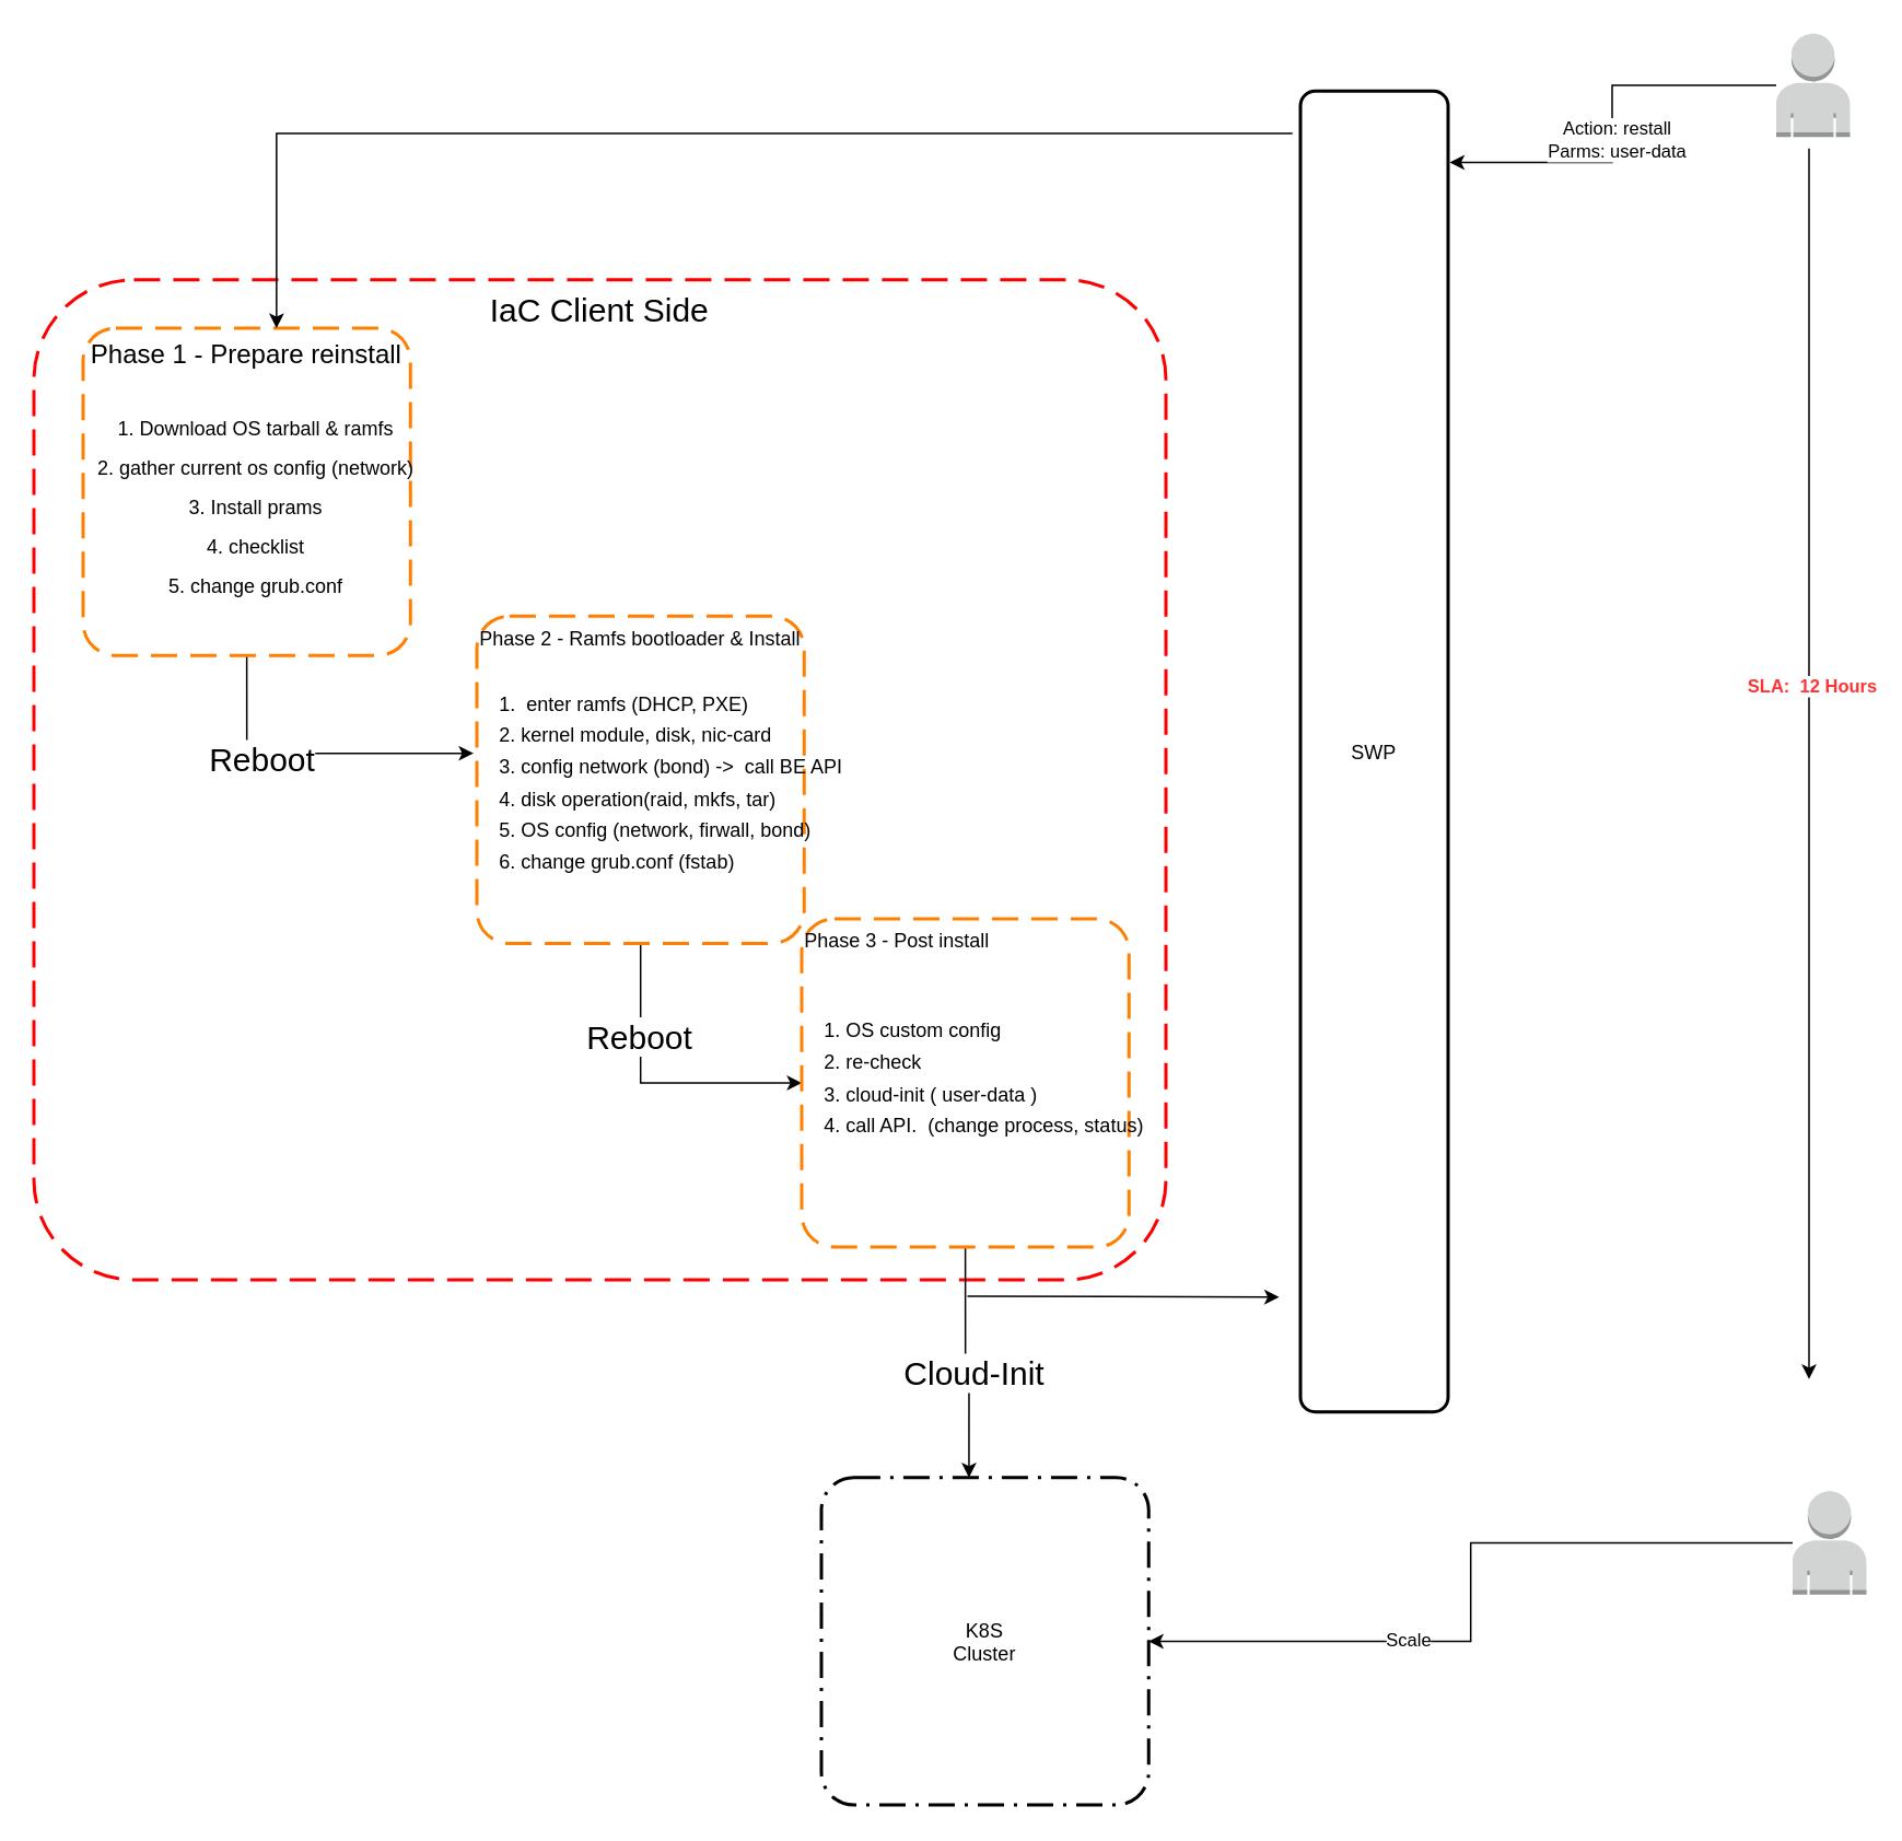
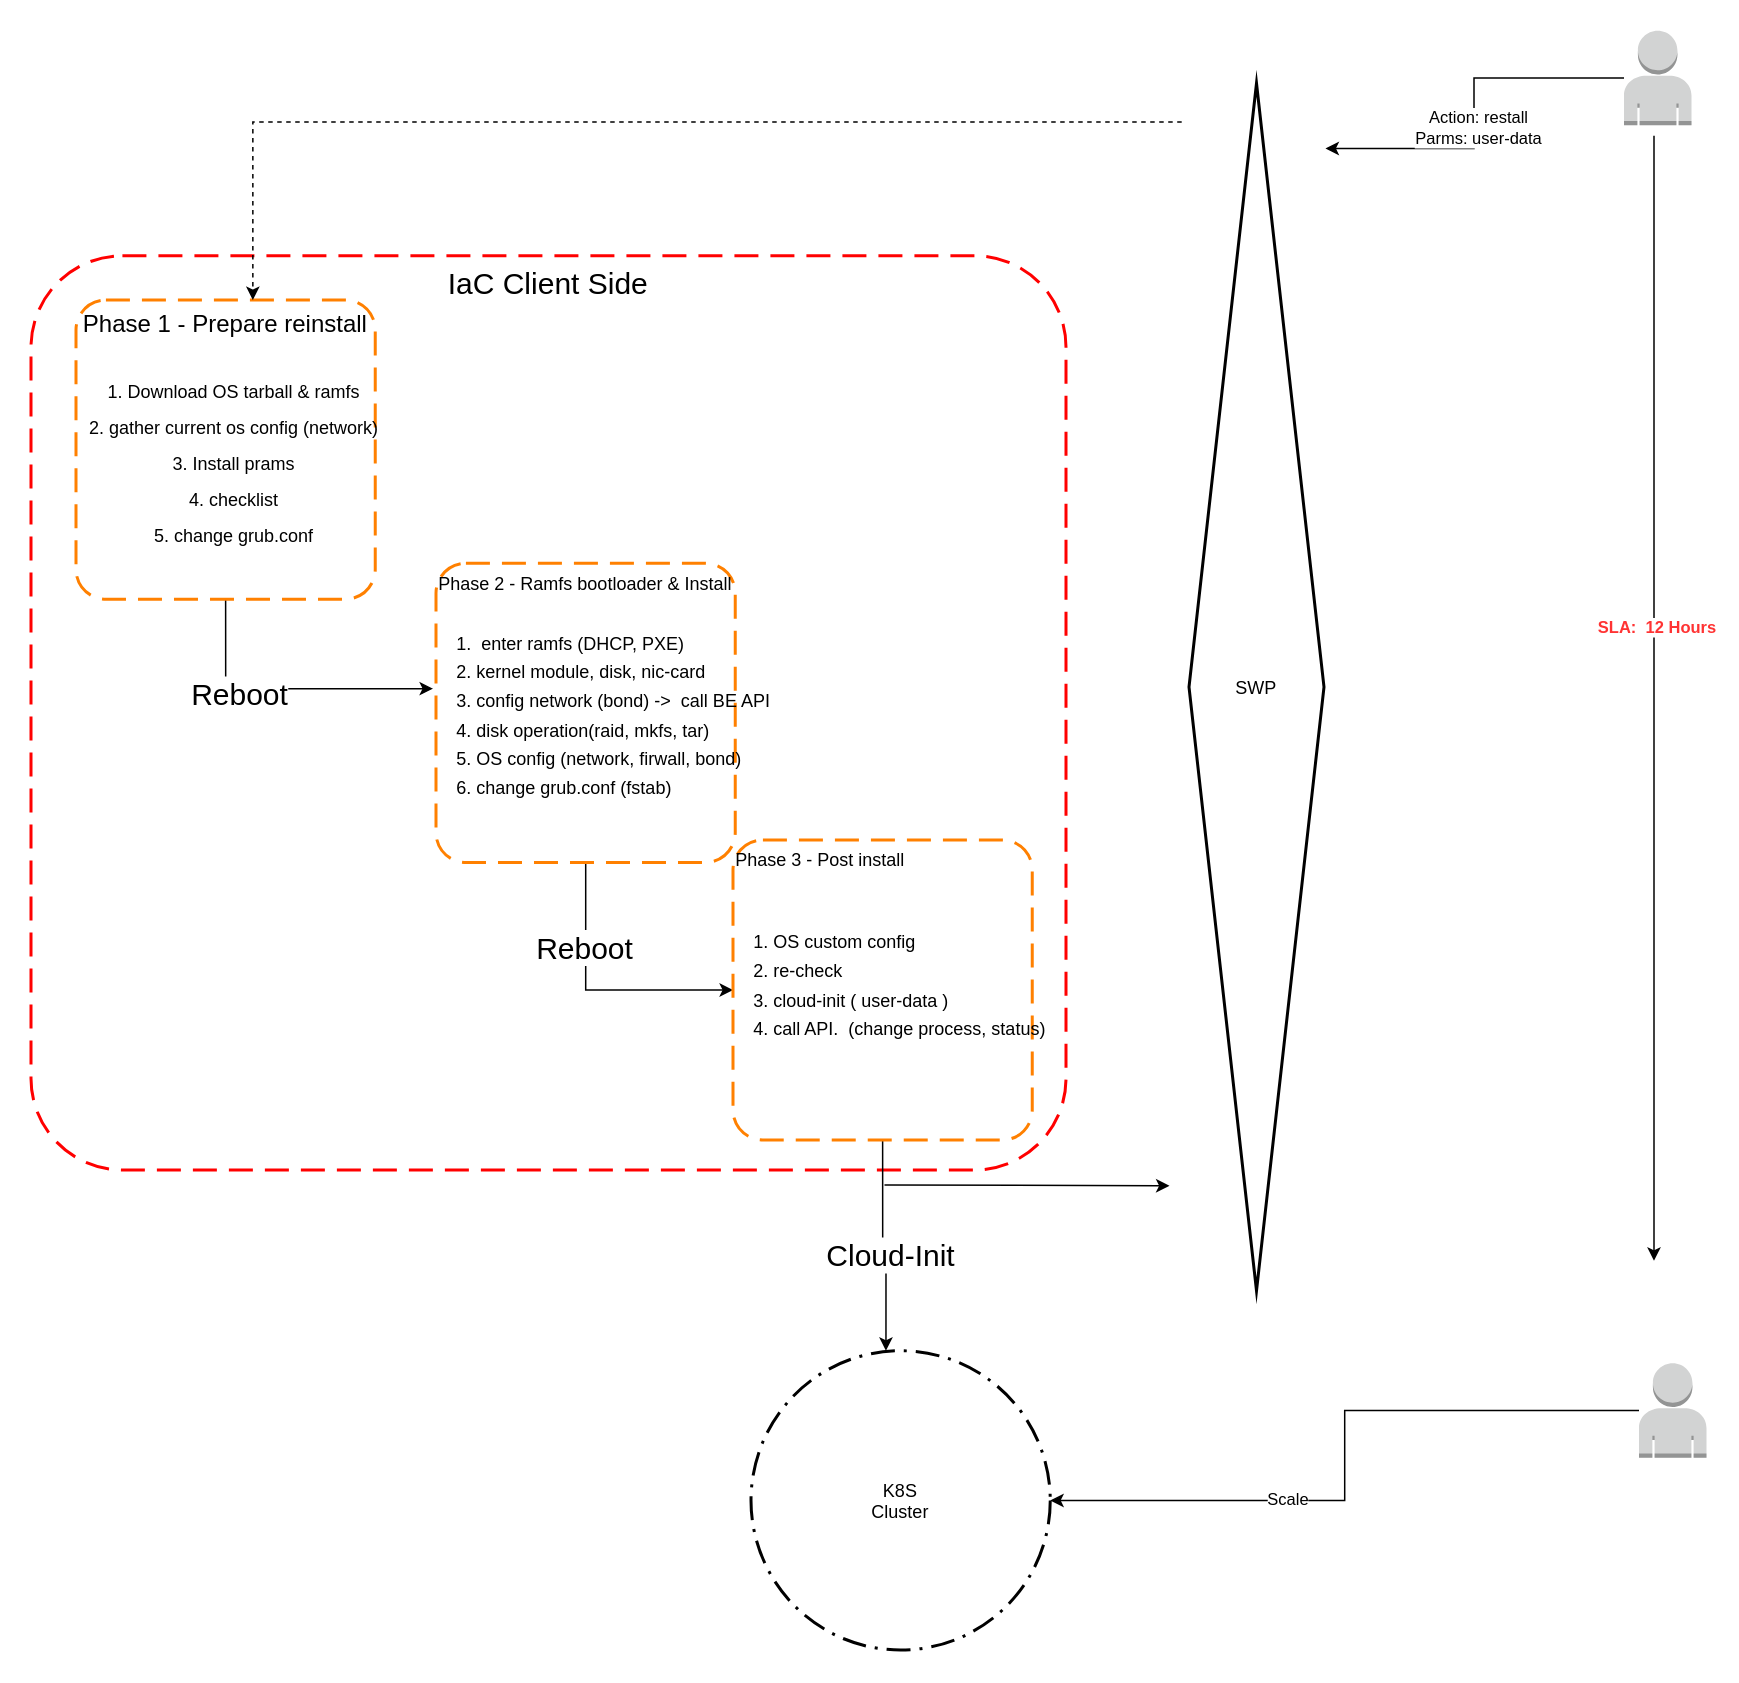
  <mxCell id="0" />
  <mxCell id="1" parent="0" />
  <mxCell id="2" value="IaC Client Side" style="rounded=1;arcSize=10;dashed=1;strokeColor=#ff0000;fillColor=none;gradientColor=none;dashPattern=8 4;strokeWidth=2;verticalAlign=top;fontSize=20;" parent="1" vertex="1"><mxGeometry x="20" y="170" width="690" height="609.5" as="geometry" /></mxCell>
  <mxCell id="3" style="edgeStyle=orthogonalEdgeStyle;rounded=0;orthogonalLoop=1;jettySize=auto;html=1;entryX=0;entryY=0.5;entryDx=0;entryDy=0;fontSize=20;" parent="1" source="5" target="11" edge="1"><mxGeometry relative="1" as="geometry" /></mxCell>
  <mxCell id="4" value="Reboot" style="edgeLabel;html=1;align=center;verticalAlign=middle;resizable=0;points=[];fontSize=20;" parent="3" vertex="1" connectable="0"><mxGeometry x="-0.388" y="-1" relative="1" as="geometry"><mxPoint as="offset" /></mxGeometry></mxCell>
  <mxCell id="5" value="Phase 2 - Ramfs bootloader &amp; Install&#10;" style="rounded=1;arcSize=10;dashed=1;strokeColor=#FF8000;fillColor=none;gradientColor=none;dashPattern=8 4;strokeWidth=2;verticalAlign=top;" parent="1" vertex="1"><mxGeometry x="290" y="375" width="199.5" height="199.5" as="geometry" /></mxCell>
  <mxCell id="6" style="edgeStyle=orthogonalEdgeStyle;rounded=0;orthogonalLoop=1;jettySize=auto;html=1;entryX=-0.01;entryY=0.419;entryDx=0;entryDy=0;entryPerimeter=0;fontSize=20;exitX=0.5;exitY=1;exitDx=0;exitDy=0;" parent="1" source="8" target="5" edge="1"><mxGeometry relative="1" as="geometry" /></mxCell>
  <mxCell id="7" value="Reboot" style="edgeLabel;html=1;align=center;verticalAlign=middle;resizable=0;points=[];fontSize=20;" parent="6" vertex="1" connectable="0"><mxGeometry x="-0.315" y="-3" relative="1" as="geometry"><mxPoint as="offset" /></mxGeometry></mxCell>
  <mxCell id="8" value="Phase 1 - Prepare reinstall&#10;" style="rounded=1;arcSize=10;dashed=1;strokeColor=#FF8000;fillColor=none;gradientColor=none;dashPattern=8 4;strokeWidth=2;verticalAlign=top;fontSize=16;" parent="1" vertex="1"><mxGeometry x="50" y="199.5" width="199.5" height="199.5" as="geometry" /></mxCell>
  <mxCell id="9" style="edgeStyle=orthogonalEdgeStyle;rounded=0;orthogonalLoop=1;jettySize=auto;html=1;fontSize=20;exitX=0.5;exitY=1;exitDx=0;exitDy=0;entryX=0.451;entryY=0;entryDx=0;entryDy=0;entryPerimeter=0;" parent="1" source="11" target="12" edge="1"><mxGeometry relative="1" as="geometry"><mxPoint x="762" y="770" as="targetPoint" /></mxGeometry></mxCell>
  <mxCell id="10" value="Cloud-Init" style="edgeLabel;html=1;align=center;verticalAlign=middle;resizable=0;points=[];fontSize=20;" parent="9" vertex="1" connectable="0"><mxGeometry x="0.092" y="3" relative="1" as="geometry"><mxPoint as="offset" /></mxGeometry></mxCell>
  <mxCell id="11" value="Phase 3 - Post install&#10;" style="rounded=1;arcSize=10;dashed=1;strokeColor=#FF8000;fillColor=none;gradientColor=none;dashPattern=8 4;strokeWidth=2;align=left;verticalAlign=top;" parent="1" vertex="1"><mxGeometry x="488" y="559.5" width="199.5" height="200" as="geometry" /></mxCell>
- <mxCell id="12" value="K8S&#10;Cluster" style="rounded=1;arcSize=10;dashed=1;fillColor=none;gradientColor=none;dashPattern=8 3 1 3;strokeWidth=2;" parent="1" vertex="1"><mxGeometry x="500" y="900" width="199.5" height="199.5" as="geometry" /></mxCell>
+ <mxCell id="12" value="K8S&#10;Cluster" style="ellipse;arcSize=10;dashed=1;fillColor=none;gradientColor=none;dashPattern=8 3 1 3;strokeWidth=2;" parent="1" vertex="1"><mxGeometry x="500" y="900" width="199.5" height="199.5" as="geometry" /></mxCell>
  <mxCell id="13" style="edgeStyle=orthogonalEdgeStyle;rounded=0;orthogonalLoop=1;jettySize=auto;html=1;entryX=1.011;entryY=0.054;entryDx=0;entryDy=0;entryPerimeter=0;" parent="1" source="15" target="17" edge="1"><mxGeometry relative="1" as="geometry"><mxPoint x="772" y="52" as="targetPoint" /></mxGeometry></mxCell>
  <mxCell id="14" value="Action: restall&lt;br&gt;Parms: user-data" style="edgeLabel;html=1;align=center;verticalAlign=middle;resizable=0;points=[];" parent="13" vertex="1" connectable="0"><mxGeometry x="0.082" y="2" relative="1" as="geometry"><mxPoint as="offset" /></mxGeometry></mxCell>
  <mxCell id="15" value="" style="outlineConnect=0;dashed=0;verticalLabelPosition=bottom;verticalAlign=top;align=center;html=1;shape=mxgraph.aws3.user;fillColor=#D2D3D3;gradientColor=none;" parent="1" vertex="1"><mxGeometry x="1082" y="20" width="45" height="63" as="geometry" /></mxCell>
- <mxCell id="16" style="edgeStyle=orthogonalEdgeStyle;rounded=0;orthogonalLoop=1;jettySize=auto;html=1;entryX=0.591;entryY=0;entryDx=0;entryDy=0;entryPerimeter=0;exitX=-0.054;exitY=0.032;exitDx=0;exitDy=0;exitPerimeter=0;" parent="1" source="17" target="8" edge="1"><mxGeometry relative="1" as="geometry"><Array as="points"><mxPoint x="168" y="81" /></Array></mxGeometry></mxCell>
- <mxCell id="17" value="SWP" style="rounded=1;arcSize=10;dashed=0;fillColor=none;gradientColor=none;strokeWidth=2;" parent="1" vertex="1"><mxGeometry x="792" y="55" width="90" height="805" as="geometry" /></mxCell>
+ <mxCell id="16" style="edgeStyle=orthogonalEdgeStyle;rounded=0;orthogonalLoop=1;jettySize=auto;html=1;entryX=0.591;entryY=0;entryDx=0;entryDy=0;entryPerimeter=0;exitX=-0.054;exitY=0.032;exitDx=0;exitDy=0;exitPerimeter=0;dashed=1;" parent="1" source="17" target="8" edge="1"><mxGeometry relative="1" as="geometry"><Array as="points"><mxPoint x="168" y="81" /></Array></mxGeometry></mxCell>
+ <mxCell id="17" value="SWP" style="rhombus;arcSize=10;dashed=0;fillColor=none;gradientColor=none;strokeWidth=2;" parent="1" vertex="1"><mxGeometry x="792" y="55" width="90" height="805" as="geometry" /></mxCell>
  <mxCell id="18" value="" style="edgeStyle=orthogonalEdgeStyle;rounded=0;orthogonalLoop=1;jettySize=auto;html=1;" parent="1" source="20" target="12" edge="1"><mxGeometry relative="1" as="geometry" /></mxCell>
  <mxCell id="19" value="Scale" style="edgeLabel;html=1;align=center;verticalAlign=middle;resizable=0;points=[];" parent="18" vertex="1" connectable="0"><mxGeometry x="0.304" y="-1" relative="1" as="geometry"><mxPoint as="offset" /></mxGeometry></mxCell>
  <mxCell id="20" value="" style="outlineConnect=0;dashed=0;verticalLabelPosition=bottom;verticalAlign=top;align=center;html=1;shape=mxgraph.aws3.user;fillColor=#D2D3D3;gradientColor=none;" parent="1" vertex="1"><mxGeometry x="1092" y="908.25" width="45" height="63" as="geometry" /></mxCell>
  <mxCell id="21" value="" style="endArrow=classic;html=1;rounded=0;" parent="1" edge="1"><mxGeometry width="50" height="50" relative="1" as="geometry"><mxPoint x="1102" y="90" as="sourcePoint" /><mxPoint x="1102" y="840" as="targetPoint" /></mxGeometry></mxCell>
  <mxCell id="22" value="&lt;font color=&quot;#ff3333&quot;&gt;&lt;b&gt;SLA:&amp;nbsp; 12 Hours&lt;/b&gt;&lt;/font&gt;" style="edgeLabel;html=1;align=center;verticalAlign=middle;resizable=0;points=[];" parent="21" vertex="1" connectable="0"><mxGeometry x="-0.128" y="1" relative="1" as="geometry"><mxPoint as="offset" /></mxGeometry></mxCell>
  <mxCell id="23" value="" style="endArrow=classic;html=1;rounded=0;fontSize=20;" parent="1" edge="1"><mxGeometry width="50" height="50" relative="1" as="geometry"><mxPoint x="589" y="789.5" as="sourcePoint" /><mxPoint x="779" y="790" as="targetPoint" /></mxGeometry></mxCell>
  <mxCell id="24" value="&lt;span style=&quot;color: rgb(0 , 0 , 0) ; font-size: 12px&quot;&gt;1. Download OS tarball &amp;amp; ramfs&lt;/span&gt;&lt;br style=&quot;padding: 0px ; margin: 0px ; color: rgb(0 , 0 , 0) ; font-size: 12px&quot;&gt;&lt;span style=&quot;color: rgb(0 , 0 , 0) ; font-size: 12px&quot;&gt;2. gather current os config (network)&lt;/span&gt;&lt;br style=&quot;padding: 0px ; margin: 0px ; color: rgb(0 , 0 , 0) ; font-size: 12px&quot;&gt;&lt;span style=&quot;color: rgb(0 , 0 , 0) ; font-size: 12px&quot;&gt;3. Install prams&lt;/span&gt;&lt;br style=&quot;padding: 0px ; margin: 0px ; color: rgb(0 , 0 , 0) ; font-size: 12px&quot;&gt;&lt;span style=&quot;color: rgb(0 , 0 , 0) ; font-size: 12px&quot;&gt;4. checklist&lt;/span&gt;&lt;br style=&quot;padding: 0px ; margin: 0px ; color: rgb(0 , 0 , 0) ; font-size: 12px&quot;&gt;&lt;span style=&quot;color: rgb(0 , 0 , 0) ; font-size: 12px&quot;&gt;5. change grub.conf&lt;/span&gt;" style="text;html=1;align=center;verticalAlign=middle;resizable=0;points=[];autosize=1;strokeColor=none;fillColor=none;fontSize=20;fontColor=#FF3333;" parent="1" vertex="1"><mxGeometry x="50" y="235" width="210" height="140" as="geometry" /></mxCell>
  <mxCell id="25" value="&lt;span style=&quot;color: rgb(0 , 0 , 0) ; font-size: 12px&quot;&gt;1.&amp;nbsp; enter ramfs (DHCP, PXE)&lt;/span&gt;&lt;br style=&quot;padding: 0px ; margin: 0px ; color: rgb(0 , 0 , 0) ; font-size: 12px&quot;&gt;&lt;span style=&quot;color: rgb(0 , 0 , 0) ; font-size: 12px&quot;&gt;2. kernel module, disk, nic-card&lt;/span&gt;&lt;br style=&quot;padding: 0px ; margin: 0px ; color: rgb(0 , 0 , 0) ; font-size: 12px&quot;&gt;&lt;span style=&quot;color: rgb(0 , 0 , 0) ; font-size: 12px&quot;&gt;3. config network (bond) -&amp;gt;&amp;nbsp; call BE API&lt;/span&gt;&lt;br style=&quot;padding: 0px ; margin: 0px ; color: rgb(0 , 0 , 0) ; font-size: 12px&quot;&gt;&lt;span style=&quot;color: rgb(0 , 0 , 0) ; font-size: 12px&quot;&gt;4. disk operation(raid, mkfs, tar)&lt;/span&gt;&lt;br style=&quot;padding: 0px ; margin: 0px ; color: rgb(0 , 0 , 0) ; font-size: 12px&quot;&gt;&lt;span style=&quot;color: rgb(0 , 0 , 0) ; font-size: 12px&quot;&gt;5. OS config (network, firwall, bond)&lt;/span&gt;&lt;br style=&quot;padding: 0px ; margin: 0px ; color: rgb(0 , 0 , 0) ; font-size: 12px&quot;&gt;&lt;span style=&quot;color: rgb(0 , 0 , 0) ; font-size: 12px&quot;&gt;6. change grub.conf (fstab)&lt;/span&gt;" style="text;html=1;align=left;verticalAlign=middle;resizable=0;points=[];autosize=1;strokeColor=none;fillColor=none;fontSize=16;fontColor=#FF3333;" parent="1" vertex="1"><mxGeometry x="302" y="409.75" width="220" height="130" as="geometry" /></mxCell>
  <mxCell id="26" value="&lt;span style=&quot;color: rgb(0 , 0 , 0) ; font-size: 12px&quot;&gt;1. OS custom config&lt;/span&gt;&lt;br style=&quot;padding: 0px ; margin: 0px ; color: rgb(0 , 0 , 0) ; font-size: 12px&quot;&gt;&lt;span style=&quot;color: rgb(0 , 0 , 0) ; font-size: 12px&quot;&gt;2. re-check&lt;/span&gt;&lt;br style=&quot;padding: 0px ; margin: 0px ; color: rgb(0 , 0 , 0) ; font-size: 12px&quot;&gt;&lt;span style=&quot;color: rgb(0 , 0 , 0) ; font-size: 12px&quot;&gt;3. cloud-init ( user-data )&lt;/span&gt;&lt;br style=&quot;padding: 0px ; margin: 0px ; color: rgb(0 , 0 , 0) ; font-size: 12px&quot;&gt;&lt;span style=&quot;color: rgb(0 , 0 , 0) ; font-size: 12px&quot;&gt;4. call API.&amp;nbsp; (change process, status)&lt;/span&gt;" style="text;html=1;align=left;verticalAlign=middle;resizable=0;points=[];autosize=1;strokeColor=none;fillColor=none;fontSize=16;fontColor=#FF3333;" parent="1" vertex="1"><mxGeometry x="500" y="610" width="210" height="90" as="geometry" /></mxCell>
